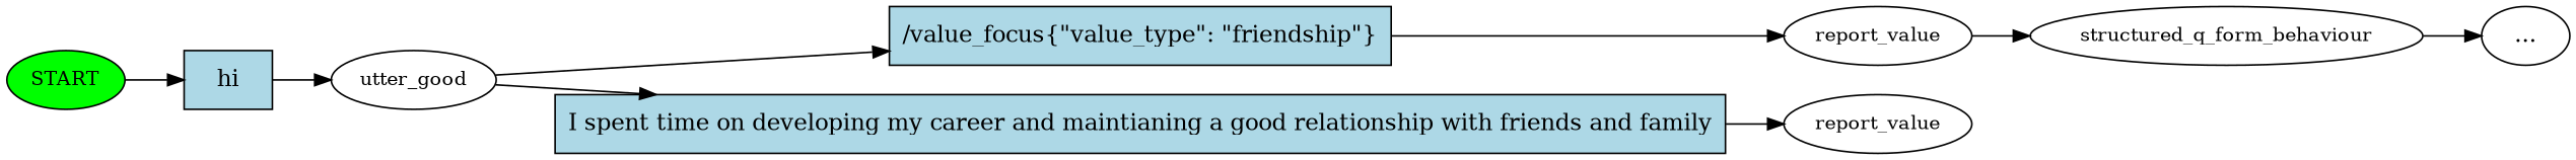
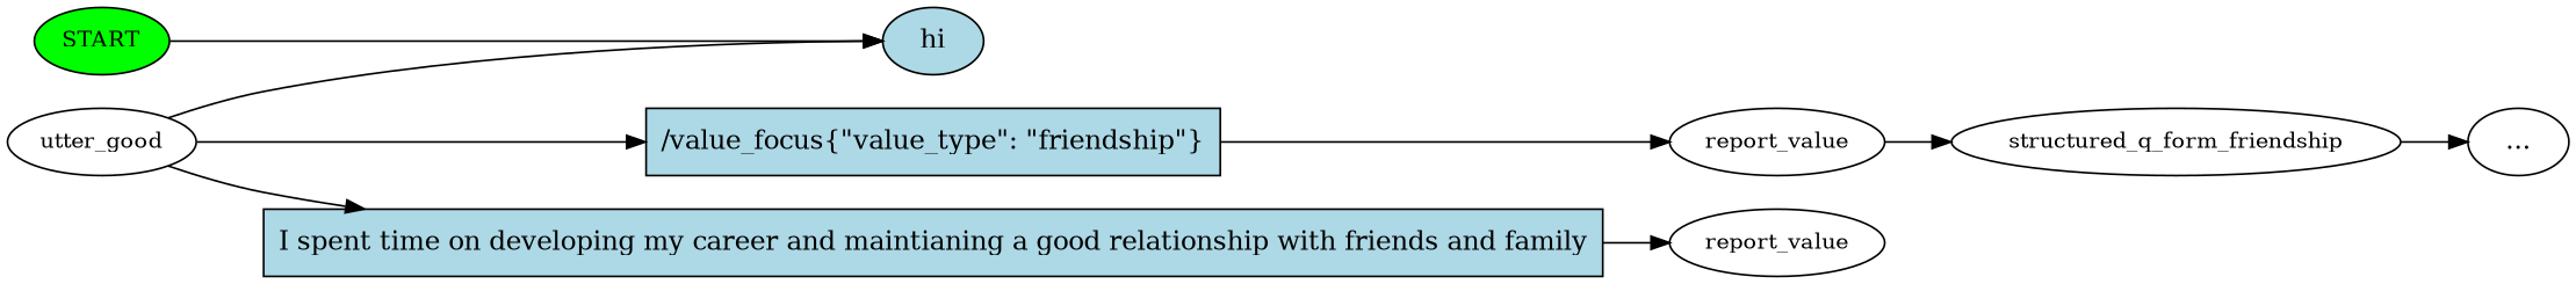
  digraph {
    rankdir=LR
    node [fontsize=12]
    n1 [fillcolor=green label=START style=filled]
-   n2 [fillcolor=lightblue label=hi shape=rect style=filled fontsize=""]
+   n2 [fillcolor=lightblue label=hi shape=ellipse style=filled fontsize=""]
    n3 [label=utter_good]
    n4 [fillcolor=lightblue label="/value_focus\{\"value_type\":\ \"friendship\"\}" shape=rect style=filled fontsize=""]
    n5 [fillcolor=lightblue label="I\ spent\ time\ on\ developing\ my\ career\ and\ maintianing\ a\ good\ relationship\ with\ friends\ and\ family" shape=rect style=filled fontsize=""]
    n6 [label=report_value]
    n7 [label=report_value]
-   n8 [label=structured_q_form_behaviour]
+   n8 [label=structured_q_form_friendship]
    n9 [label="..." fontsize=""]
    n1 -> n2
-   n2 -> n3
+   n3 -> n2
    n3 -> n4
    n3 -> n5
    n4 -> n6
    n5 -> n7
    n6 -> n8
    n8 -> n9
  }
